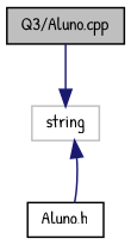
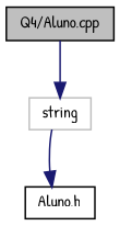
  digraph {
    fontname="Patrick Hand"
    node [color=black fillcolor=white fontname="Patrick Hand" fontsize=10 shape=record style=filled]
    edge [color=midnightblue fontname="Patrick Hand" fontsize=10 labelfontname=Helvetica labelfontsize=10 style=solid]
-   n1 [fillcolor=grey75 fontcolor=black height=0.2 label="Q3/Aluno.cpp" width=0.4]
+   n1 [fillcolor=grey75 fontcolor=black height=0.2 label="Q4/Aluno.cpp" width=0.4]
    n2 [color=grey75 height=0.2 label=string width=0.4]
    n3 [height=0.2 label="Aluno.h" width=0.4]
    n1 -> n2
-   n3 -> n2
+   n2 -> n3
  }
